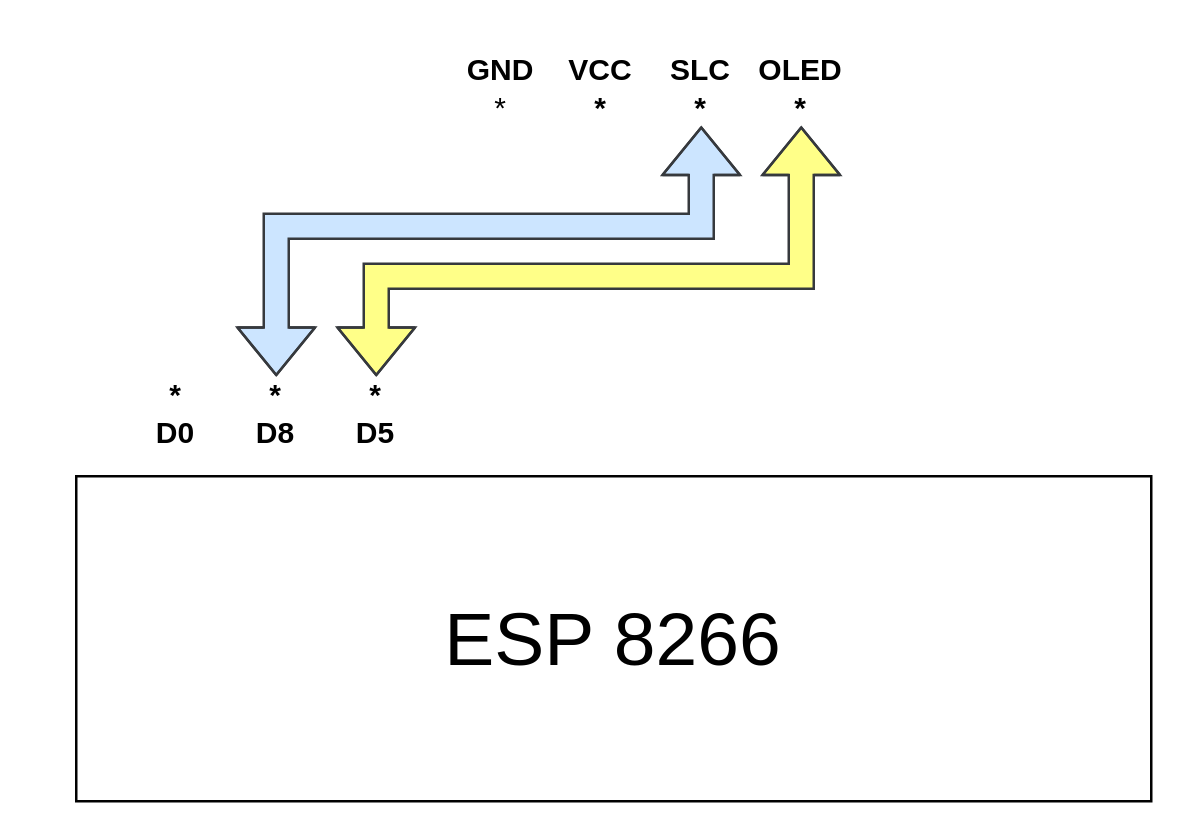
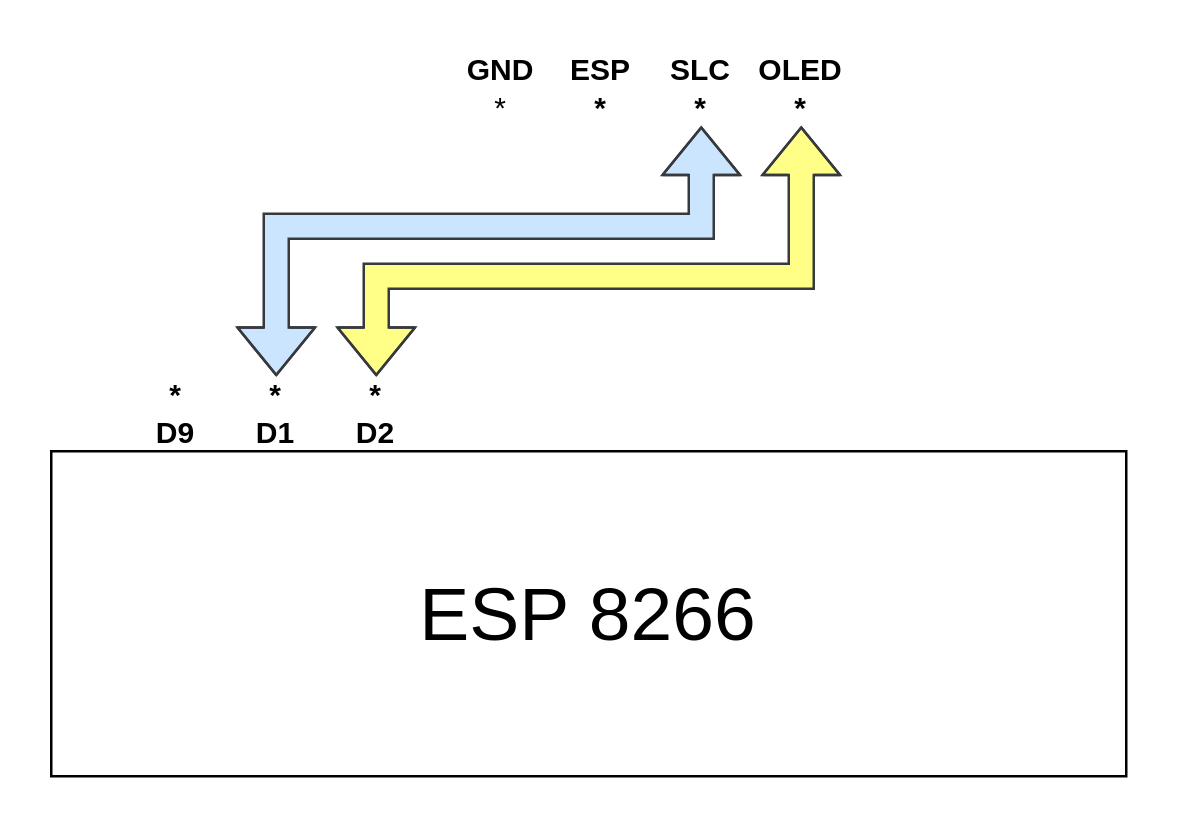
  <mxCell id="0" />
  <mxCell id="1" parent="0" />
  <mxCell id="2" value="&lt;b&gt;GND&lt;br&gt;&lt;/b&gt;*" style="text;html=1;strokeColor=none;fillColor=none;align=center;verticalAlign=middle;whiteSpace=wrap;rounded=0;" vertex="1" parent="1"><mxGeometry x="170" y="20" width="60" height="30" as="geometry" /></mxCell>
- <mxCell id="3" value="&lt;b&gt;VCC&lt;br&gt;*&lt;/b&gt;" style="text;html=1;strokeColor=none;fillColor=none;align=center;verticalAlign=middle;whiteSpace=wrap;rounded=0;" vertex="1" parent="1"><mxGeometry x="210" y="20" width="60" height="30" as="geometry" /></mxCell>
+ <mxCell id="3" value="&lt;b&gt;ESP&lt;br&gt;*&lt;/b&gt;" style="text;html=1;strokeColor=none;fillColor=none;align=center;verticalAlign=middle;whiteSpace=wrap;rounded=0;" vertex="1" parent="1"><mxGeometry x="210" y="20" width="60" height="30" as="geometry" /></mxCell>
  <mxCell id="4" value="&lt;b&gt;SLC&lt;br&gt;*&lt;/b&gt;" style="text;html=1;strokeColor=none;fillColor=none;align=center;verticalAlign=middle;whiteSpace=wrap;rounded=0;" vertex="1" parent="1"><mxGeometry x="250" y="20" width="60" height="30" as="geometry" /></mxCell>
  <mxCell id="5" value="&lt;b&gt;OLED&lt;br&gt;*&lt;/b&gt;" style="text;html=1;strokeColor=none;fillColor=none;align=center;verticalAlign=middle;whiteSpace=wrap;rounded=0;" vertex="1" parent="1"><mxGeometry x="290" y="20" width="60" height="30" as="geometry" /></mxCell>
- <mxCell id="6" value="&lt;font style=&quot;font-size: 30px;&quot;&gt;ESP 8266&lt;/font&gt;" style="rounded=0;whiteSpace=wrap;html=1;" vertex="1" parent="1"><mxGeometry x="30" y="190" width="430" height="130" as="geometry" /></mxCell>
- <mxCell id="7" value="&lt;b&gt;*&lt;br&gt;D0&lt;/b&gt;" style="text;html=1;strokeColor=none;fillColor=none;align=center;verticalAlign=middle;whiteSpace=wrap;rounded=0;" vertex="1" parent="1"><mxGeometry x="40" y="150" width="60" height="30" as="geometry" /></mxCell>
- <mxCell id="8" value="&lt;b&gt;*&lt;br&gt;D8&lt;/b&gt;" style="text;html=1;strokeColor=none;fillColor=none;align=center;verticalAlign=middle;whiteSpace=wrap;rounded=0;" vertex="1" parent="1"><mxGeometry x="80" y="150" width="60" height="30" as="geometry" /></mxCell>
- <mxCell id="9" value="&lt;b&gt;*&lt;br&gt;D5&lt;/b&gt;" style="text;html=1;strokeColor=none;fillColor=none;align=center;verticalAlign=middle;whiteSpace=wrap;rounded=0;" vertex="1" parent="1"><mxGeometry x="120" y="150" width="60" height="30" as="geometry" /></mxCell>
+ <mxCell id="6" value="&lt;font style=&quot;font-size: 30px;&quot;&gt;ESP 8266&lt;/font&gt;" style="rounded=0;whiteSpace=wrap;html=1;" vertex="1" parent="1"><mxGeometry x="20" y="180" width="430" height="130" as="geometry" /></mxCell>
+ <mxCell id="7" value="&lt;b&gt;*&lt;br&gt;D9&lt;/b&gt;" style="text;html=1;strokeColor=none;fillColor=none;align=center;verticalAlign=middle;whiteSpace=wrap;rounded=0;" vertex="1" parent="1"><mxGeometry x="40" y="150" width="60" height="30" as="geometry" /></mxCell>
+ <mxCell id="8" value="&lt;b&gt;*&lt;br&gt;D1&lt;/b&gt;" style="text;html=1;strokeColor=none;fillColor=none;align=center;verticalAlign=middle;whiteSpace=wrap;rounded=0;" vertex="1" parent="1"><mxGeometry x="80" y="150" width="60" height="30" as="geometry" /></mxCell>
+ <mxCell id="9" value="&lt;b&gt;*&lt;br&gt;D2&lt;/b&gt;" style="text;html=1;strokeColor=none;fillColor=none;align=center;verticalAlign=middle;whiteSpace=wrap;rounded=0;" vertex="1" parent="1"><mxGeometry x="120" y="150" width="60" height="30" as="geometry" /></mxCell>
  <mxCell id="10" value="" style="edgeStyle=orthogonalEdgeStyle;orthogonalLoop=1;jettySize=auto;html=1;entryX=0.5;entryY=0;entryDx=0;entryDy=0;strokeWidth=1;startArrow=classic;startFill=1;strokeColor=#36393d;rounded=0;jumpStyle=none;shadow=0;targetPerimeterSpacing=0;shape=flexArrow;fillColor=#ffff88;endSize=6;fillStyle=auto;gradientColor=none;" edge="1" parent="1" source="5" target="9"><mxGeometry relative="1" as="geometry"><mxPoint x="390" y="60" as="sourcePoint" /><mxPoint x="260" y="160" as="targetPoint" /><Array as="points"><mxPoint x="320" y="110" /><mxPoint x="150" y="110" /></Array></mxGeometry></mxCell>
  <mxCell id="11" value="" style="edgeStyle=orthogonalEdgeStyle;orthogonalLoop=1;jettySize=auto;html=1;strokeWidth=1;startArrow=classic;startFill=1;strokeColor=#36393d;rounded=0;jumpStyle=none;shadow=0;targetPerimeterSpacing=0;shape=flexArrow;fillColor=#cce5ff;endSize=6;fillStyle=auto;" edge="1" parent="1" source="4" target="8"><mxGeometry relative="1" as="geometry"><mxPoint x="280" y="60" as="sourcePoint" /><mxPoint x="250" y="160" as="targetPoint" /><Array as="points"><mxPoint x="280" y="90" /><mxPoint x="110" y="90" /></Array></mxGeometry></mxCell>
